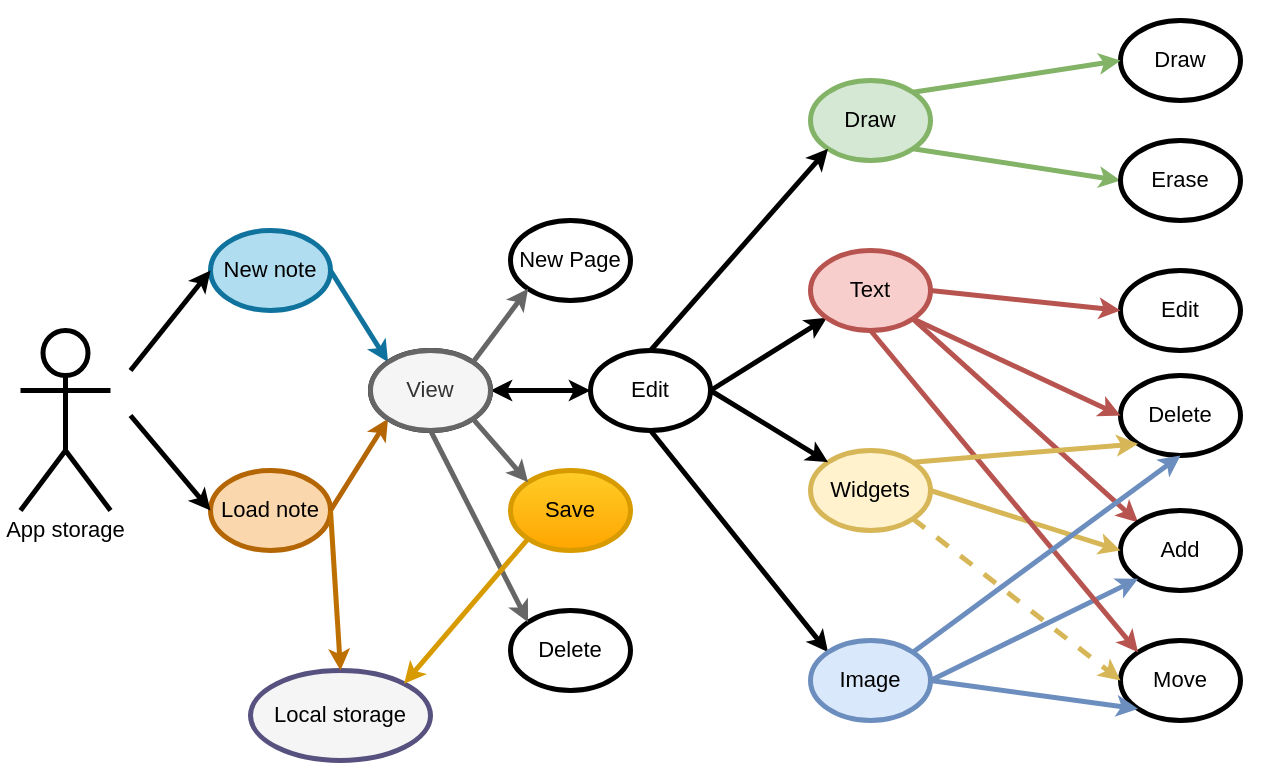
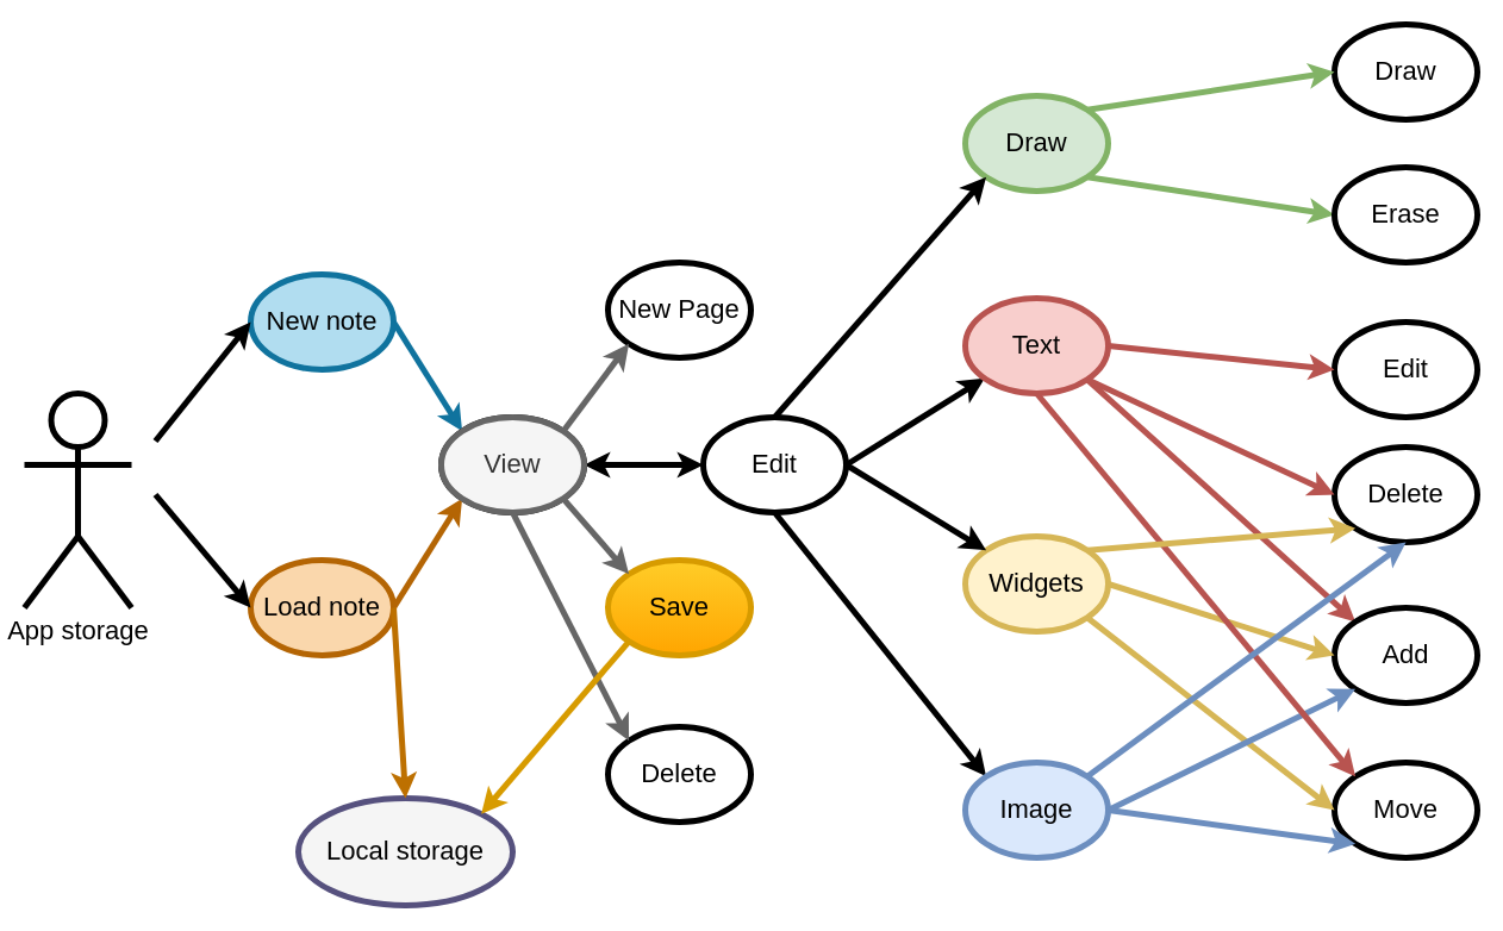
  <mxCell id="0" />
  <mxCell id="1" parent="0" />
  <mxCell id="2" value="&lt;font style=&quot;font-size: 22px;&quot;&gt;App storage&lt;/font&gt;" style="shape=umlActor;verticalLabelPosition=bottom;verticalAlign=top;html=1;outlineConnect=0;fontSize=22;strokeWidth=5;" vertex="1" parent="1"><mxGeometry x="20" y="330" width="90" height="180" as="geometry" /></mxCell>
  <mxCell id="3" value="New note" style="ellipse;whiteSpace=wrap;html=1;fontSize=22;strokeWidth=5;fillColor=#b1ddf0;strokeColor=#10739e;" vertex="1" parent="1"><mxGeometry x="210" y="230" width="120" height="80" as="geometry" /></mxCell>
  <mxCell id="4" value="Load note" style="ellipse;whiteSpace=wrap;html=1;fontSize=22;strokeWidth=5;fillColor=#fad7ac;strokeColor=#b46504;" vertex="1" parent="1"><mxGeometry x="210" y="470" width="120" height="80" as="geometry" /></mxCell>
  <mxCell id="5" value="" style="endArrow=classic;html=1;rounded=0;fontSize=18;entryX=0;entryY=0.5;entryDx=0;entryDy=0;strokeWidth=5;" edge="1" parent="1" target="3"><mxGeometry width="50" height="50" relative="1" as="geometry"><mxPoint x="130" y="370" as="sourcePoint" /><mxPoint x="330" y="410" as="targetPoint" /></mxGeometry></mxCell>
  <mxCell id="6" value="" style="endArrow=classic;html=1;rounded=0;fontSize=18;entryX=0;entryY=0.5;entryDx=0;entryDy=0;strokeWidth=5;" edge="1" parent="1" target="4"><mxGeometry width="50" height="50" relative="1" as="geometry"><mxPoint x="130" y="415" as="sourcePoint" /><mxPoint x="330" y="410" as="targetPoint" /></mxGeometry></mxCell>
  <mxCell id="7" value="" style="endArrow=classic;html=1;rounded=0;fontSize=18;exitX=1;exitY=0.5;exitDx=0;exitDy=0;entryX=0;entryY=0;entryDx=0;entryDy=0;strokeWidth=5;fillColor=#b1ddf0;strokeColor=#10739e;" edge="1" parent="1" source="3" target="32"><mxGeometry width="50" height="50" relative="1" as="geometry"><mxPoint x="310" y="450" as="sourcePoint" /><mxPoint x="360" y="380" as="targetPoint" /></mxGeometry></mxCell>
  <mxCell id="8" value="View note" style="ellipse;whiteSpace=wrap;html=1;fontSize=22;strokeWidth=5;" vertex="1" parent="1"><mxGeometry x="370" y="350" width="120" height="80" as="geometry" /></mxCell>
  <mxCell id="9" value="" style="endArrow=classic;html=1;rounded=0;fontSize=18;exitX=1;exitY=0.5;exitDx=0;exitDy=0;entryX=0;entryY=1;entryDx=0;entryDy=0;strokeWidth=5;fillColor=#fad7ac;strokeColor=#b46504;" edge="1" parent="1" source="4" target="32"><mxGeometry width="50" height="50" relative="1" as="geometry"><mxPoint x="330" y="270" as="sourcePoint" /><mxPoint x="370" y="350" as="targetPoint" /></mxGeometry></mxCell>
  <mxCell id="10" value="Edit" style="ellipse;whiteSpace=wrap;html=1;fontSize=22;strokeWidth=5;" vertex="1" parent="1"><mxGeometry x="590" y="350" width="120" height="80" as="geometry" /></mxCell>
  <mxCell id="11" value="" style="endArrow=classic;html=1;fontSize=22;exitX=1;exitY=0.5;exitDx=0;exitDy=0;entryX=0;entryY=0.5;entryDx=0;entryDy=0;strokeWidth=5;rounded=0;startArrow=classic;" edge="1" parent="1" source="8" target="10"><mxGeometry width="50" height="50" relative="1" as="geometry"><mxPoint x="330" y="270" as="sourcePoint" /><mxPoint x="370" y="350" as="targetPoint" /></mxGeometry></mxCell>
  <mxCell id="12" value="Widgets" style="ellipse;whiteSpace=wrap;html=1;fontSize=22;strokeWidth=5;fillColor=#fff2cc;strokeColor=#d6b656;" vertex="1" parent="1"><mxGeometry x="810" y="450" width="120" height="80" as="geometry" /></mxCell>
  <mxCell id="13" value="" style="endArrow=classic;html=1;rounded=0;fontSize=18;strokeWidth=5;exitX=1;exitY=0.5;exitDx=0;exitDy=0;entryX=0;entryY=0;entryDx=0;entryDy=0;" edge="1" parent="1" source="10" target="12"><mxGeometry width="50" height="50" relative="1" as="geometry"><mxPoint x="420" y="530" as="sourcePoint" /><mxPoint x="470" y="480" as="targetPoint" /></mxGeometry></mxCell>
  <mxCell id="14" value="Draw" style="ellipse;whiteSpace=wrap;html=1;fontSize=22;strokeWidth=5;fillColor=#d5e8d4;strokeColor=#82b366;" vertex="1" parent="1"><mxGeometry x="810" y="80" width="120" height="80" as="geometry" /></mxCell>
  <mxCell id="15" value="" style="endArrow=classic;html=1;rounded=0;fontSize=18;strokeWidth=5;entryX=0;entryY=1;entryDx=0;entryDy=0;" edge="1" parent="1" target="14"><mxGeometry width="50" height="50" relative="1" as="geometry"><mxPoint x="650" y="350" as="sourcePoint" /><mxPoint x="470" y="480" as="targetPoint" /></mxGeometry></mxCell>
  <mxCell id="16" value="" style="endArrow=classic;html=1;rounded=0;fontSize=18;strokeWidth=5;exitX=1;exitY=0.5;exitDx=0;exitDy=0;" edge="1" parent="1" source="10" target="17"><mxGeometry width="50" height="50" relative="1" as="geometry"><mxPoint x="580" y="390" as="sourcePoint" /><mxPoint x="600" y="140" as="targetPoint" /></mxGeometry></mxCell>
  <mxCell id="17" value="Text" style="ellipse;whiteSpace=wrap;html=1;fontSize=22;strokeWidth=5;fillColor=#f8cecc;strokeColor=#b85450;" vertex="1" parent="1"><mxGeometry x="810" y="250" width="120" height="80" as="geometry" /></mxCell>
  <mxCell id="18" value="" style="endArrow=classic;html=1;rounded=0;fontSize=18;strokeWidth=5;exitX=0.5;exitY=1;exitDx=0;exitDy=0;entryX=0;entryY=0;entryDx=0;entryDy=0;" edge="1" parent="1" source="10" target="19"><mxGeometry width="50" height="50" relative="1" as="geometry"><mxPoint x="580" y="400" as="sourcePoint" /><mxPoint x="570" y="620" as="targetPoint" /></mxGeometry></mxCell>
  <mxCell id="19" value="Image" style="ellipse;whiteSpace=wrap;html=1;fontSize=22;strokeWidth=5;fillColor=#dae8fc;strokeColor=#6c8ebf;" vertex="1" parent="1"><mxGeometry x="810" y="640" width="120" height="80" as="geometry" /></mxCell>
  <mxCell id="20" value="" style="endArrow=classic;html=1;rounded=0;fontSize=18;strokeWidth=5;exitX=1;exitY=1;exitDx=0;exitDy=0;entryX=0;entryY=0;entryDx=0;entryDy=0;fillColor=#f8cecc;strokeColor=#b85450;" edge="1" parent="1" source="17" target="25"><mxGeometry width="50" height="50" relative="1" as="geometry"><mxPoint x="922.426" y="111.716" as="sourcePoint" /><mxPoint x="1080" y="390" as="targetPoint" /></mxGeometry></mxCell>
  <mxCell id="21" value="Draw" style="ellipse;whiteSpace=wrap;html=1;fontSize=22;strokeWidth=5;" vertex="1" parent="1"><mxGeometry x="1120" y="20" width="120" height="80" as="geometry" /></mxCell>
  <mxCell id="22" value="" style="endArrow=classic;html=1;rounded=0;fontSize=18;strokeWidth=5;exitX=1;exitY=0;exitDx=0;exitDy=0;entryX=0;entryY=0.5;entryDx=0;entryDy=0;fillColor=#d5e8d4;strokeColor=#82b366;" edge="1" parent="1" target="21" source="14"><mxGeometry width="50" height="50" relative="1" as="geometry"><mxPoint x="912.426" y="291.716" as="sourcePoint" /><mxPoint x="846.607" y="363.233" as="targetPoint" /></mxGeometry></mxCell>
  <mxCell id="23" value="" style="endArrow=classic;html=1;rounded=0;fontSize=18;strokeWidth=5;exitX=1;exitY=1;exitDx=0;exitDy=0;entryX=0;entryY=0.5;entryDx=0;entryDy=0;fillColor=#d5e8d4;strokeColor=#82b366;" edge="1" parent="1" target="24" source="14"><mxGeometry width="50" height="50" relative="1" as="geometry"><mxPoint x="912.426" y="348.284" as="sourcePoint" /><mxPoint x="1010" y="370" as="targetPoint" /></mxGeometry></mxCell>
  <mxCell id="24" value="Erase" style="ellipse;whiteSpace=wrap;html=1;fontSize=22;strokeWidth=5;" vertex="1" parent="1"><mxGeometry x="1120" y="140" width="120" height="80" as="geometry" /></mxCell>
  <mxCell id="25" value="Add" style="ellipse;whiteSpace=wrap;html=1;fontSize=22;strokeWidth=5;" vertex="1" parent="1"><mxGeometry x="1120" y="510" width="120" height="80" as="geometry" /></mxCell>
  <mxCell id="26" value="" style="endArrow=classic;html=1;rounded=0;fontSize=18;strokeWidth=5;exitX=1;exitY=0.5;exitDx=0;exitDy=0;entryX=0;entryY=0.5;entryDx=0;entryDy=0;fillColor=#fff2cc;strokeColor=#d6b656;" edge="1" parent="1" target="25" source="12"><mxGeometry width="50" height="50" relative="1" as="geometry"><mxPoint x="912.426" y="481.716" as="sourcePoint" /><mxPoint x="846.607" y="553.233" as="targetPoint" /></mxGeometry></mxCell>
  <mxCell id="27" value="Edit" style="ellipse;whiteSpace=wrap;html=1;fontSize=22;strokeWidth=5;" vertex="1" parent="1"><mxGeometry x="1120" y="270" width="120" height="80" as="geometry" /></mxCell>
  <mxCell id="28" value="Move" style="ellipse;whiteSpace=wrap;html=1;fontSize=22;strokeWidth=5;" vertex="1" parent="1"><mxGeometry x="1120" y="640" width="120" height="80" as="geometry" /></mxCell>
- <mxCell id="29" value="" style="endArrow=classic;html=1;rounded=0;fontSize=18;strokeWidth=5;exitX=1;exitY=1;exitDx=0;exitDy=0;entryX=0;entryY=0.5;entryDx=0;entryDy=0;fillColor=#fff2cc;strokeColor=#d6b656;dashed=1;" edge="1" parent="1" target="28" source="12"><mxGeometry width="50" height="50" relative="1" as="geometry"><mxPoint x="919.996" y="671.716" as="sourcePoint" /><mxPoint x="854.177" y="743.233" as="targetPoint" /></mxGeometry></mxCell>
+ <mxCell id="29" value="" style="endArrow=classic;html=1;rounded=0;fontSize=18;strokeWidth=5;exitX=1;exitY=1;exitDx=0;exitDy=0;entryX=0;entryY=0.5;entryDx=0;entryDy=0;fillColor=#fff2cc;strokeColor=#d6b656;" edge="1" parent="1" target="28" source="12"><mxGeometry width="50" height="50" relative="1" as="geometry"><mxPoint x="919.996" y="671.716" as="sourcePoint" /><mxPoint x="854.177" y="743.233" as="targetPoint" /></mxGeometry></mxCell>
  <mxCell id="30" value="" style="endArrow=classic;html=1;rounded=0;fontSize=18;strokeWidth=5;exitX=1;exitY=0.5;exitDx=0;exitDy=0;entryX=0;entryY=1;entryDx=0;entryDy=0;fillColor=#dae8fc;strokeColor=#6c8ebf;" edge="1" parent="1" target="25" source="19"><mxGeometry width="50" height="50" relative="1" as="geometry"><mxPoint x="919.996" y="728.284" as="sourcePoint" /><mxPoint x="1017.57" y="750" as="targetPoint" /></mxGeometry></mxCell>
  <mxCell id="31" value="Delete" style="ellipse;whiteSpace=wrap;html=1;fontSize=22;strokeWidth=5;" vertex="1" parent="1"><mxGeometry x="1120" y="375" width="120" height="80" as="geometry" /></mxCell>
  <mxCell id="32" value="View" style="ellipse;whiteSpace=wrap;html=1;fontSize=22;strokeWidth=5;fillColor=#f5f5f5;fontColor=#333333;strokeColor=#666666;" vertex="1" parent="1"><mxGeometry x="370" y="350" width="120" height="80" as="geometry" /></mxCell>
  <mxCell id="33" value="" style="endArrow=classic;html=1;rounded=0;fontSize=18;strokeWidth=5;exitX=1;exitY=0.5;exitDx=0;exitDy=0;entryX=0;entryY=0.5;entryDx=0;entryDy=0;fillColor=#f8cecc;strokeColor=#b85450;" edge="1" parent="1" source="17" target="27"><mxGeometry width="50" height="50" relative="1" as="geometry"><mxPoint x="912.43" y="341.64" as="sourcePoint" /><mxPoint x="1120.004" y="438.356" as="targetPoint" /></mxGeometry></mxCell>
  <mxCell id="34" value="" style="endArrow=classic;html=1;rounded=0;fontSize=18;strokeWidth=5;exitX=0.5;exitY=1;exitDx=0;exitDy=0;entryX=0;entryY=0;entryDx=0;entryDy=0;fillColor=#f8cecc;strokeColor=#b85450;" edge="1" parent="1" source="17" target="28"><mxGeometry width="50" height="50" relative="1" as="geometry"><mxPoint x="922.426" y="328.284" as="sourcePoint" /><mxPoint x="1147.574" y="471.716" as="targetPoint" /></mxGeometry></mxCell>
  <mxCell id="35" value="" style="endArrow=classic;html=1;rounded=0;fontSize=18;strokeWidth=5;exitX=1;exitY=0.5;exitDx=0;exitDy=0;entryX=0;entryY=1;entryDx=0;entryDy=0;fillColor=#dae8fc;strokeColor=#6c8ebf;" edge="1" parent="1" source="19" target="28"><mxGeometry width="50" height="50" relative="1" as="geometry"><mxPoint x="922.426" y="641.716" as="sourcePoint" /><mxPoint x="1147.574" y="528.284" as="targetPoint" /></mxGeometry></mxCell>
  <mxCell id="36" value="" style="endArrow=classic;html=1;rounded=0;fontSize=18;strokeWidth=5;exitX=1;exitY=1;exitDx=0;exitDy=0;entryX=0;entryY=0.5;entryDx=0;entryDy=0;fillColor=#f8cecc;strokeColor=#b85450;" edge="1" parent="1" source="17" target="31"><mxGeometry width="50" height="50" relative="1" as="geometry"><mxPoint x="922.426" y="328.284" as="sourcePoint" /><mxPoint x="1147.574" y="511.716" as="targetPoint" /></mxGeometry></mxCell>
  <mxCell id="37" value="" style="endArrow=classic;html=1;rounded=0;fontSize=18;strokeWidth=5;exitX=1;exitY=0;exitDx=0;exitDy=0;entryX=0.5;entryY=1;entryDx=0;entryDy=0;fillColor=#dae8fc;strokeColor=#6c8ebf;" edge="1" parent="1" source="19" target="31"><mxGeometry width="50" height="50" relative="1" as="geometry"><mxPoint x="922.426" y="328.284" as="sourcePoint" /><mxPoint x="1130" y="440" as="targetPoint" /></mxGeometry></mxCell>
  <mxCell id="38" value="" style="endArrow=classic;html=1;rounded=0;fontSize=18;strokeWidth=5;exitX=1;exitY=0;exitDx=0;exitDy=0;entryX=0;entryY=1;entryDx=0;entryDy=0;fillColor=#fff2cc;strokeColor=#d6b656;" edge="1" parent="1" source="12" target="31"><mxGeometry width="50" height="50" relative="1" as="geometry"><mxPoint x="899.996" y="458.284" as="sourcePoint" /><mxPoint x="1107.57" y="570" as="targetPoint" /></mxGeometry></mxCell>
  <mxCell id="39" value="&lt;div style=&quot;font-size: 22px;&quot;&gt;Save&lt;/div&gt;" style="ellipse;whiteSpace=wrap;html=1;fontSize=22;strokeWidth=5;fillColor=#ffcd28;strokeColor=#d79b00;gradientColor=#ffa500;" vertex="1" parent="1"><mxGeometry x="510" y="470" width="120" height="80" as="geometry" /></mxCell>
  <mxCell id="40" value="" style="endArrow=classic;html=1;rounded=0;fontSize=18;exitX=1;exitY=1;exitDx=0;exitDy=0;entryX=0;entryY=0;entryDx=0;entryDy=0;strokeWidth=5;fillColor=#f5f5f5;strokeColor=#666666;" edge="1" parent="1" source="32" target="39"><mxGeometry width="50" height="50" relative="1" as="geometry"><mxPoint x="480" y="330" as="sourcePoint" /><mxPoint x="580" y="330" as="targetPoint" /></mxGeometry></mxCell>
  <mxCell id="41" value="New Page" style="ellipse;whiteSpace=wrap;html=1;fontSize=22;strokeWidth=5;" vertex="1" parent="1"><mxGeometry x="510" y="220" width="120" height="80" as="geometry" /></mxCell>
  <mxCell id="42" value="" style="endArrow=classic;html=1;rounded=0;fontSize=18;entryX=0;entryY=1;entryDx=0;entryDy=0;strokeWidth=5;fillColor=#f5f5f5;strokeColor=#666666;exitX=1;exitY=0;exitDx=0;exitDy=0;" edge="1" parent="1" source="32" target="41"><mxGeometry width="50" height="50" relative="1" as="geometry"><mxPoint x="470" y="370" as="sourcePoint" /><mxPoint x="547.57" y="310" as="targetPoint" /></mxGeometry></mxCell>
  <mxCell id="43" value="Delete" style="ellipse;whiteSpace=wrap;html=1;fontSize=22;strokeWidth=5;" vertex="1" parent="1"><mxGeometry x="510" y="610" width="120" height="80" as="geometry" /></mxCell>
  <mxCell id="44" value="" style="endArrow=classic;html=1;rounded=0;fontSize=18;exitX=0.5;exitY=1;exitDx=0;exitDy=0;entryX=0;entryY=0;entryDx=0;entryDy=0;strokeWidth=5;fillColor=#f5f5f5;strokeColor=#666666;" edge="1" parent="1" source="32" target="43"><mxGeometry width="50" height="50" relative="1" as="geometry"><mxPoint x="422.426" y="430.004" as="sourcePoint" /><mxPoint x="490" y="461.72" as="targetPoint" /></mxGeometry></mxCell>
  <mxCell id="45" value="Local storage" style="ellipse;whiteSpace=wrap;html=1;fontSize=22;strokeWidth=5;fillColor=#f5f5f5;strokeColor=#56517e;" vertex="1" parent="1"><mxGeometry x="250" y="670" width="180" height="90" as="geometry" /></mxCell>
  <mxCell id="46" value="" style="endArrow=classic;html=1;rounded=0;fontSize=18;entryX=1;entryY=0;entryDx=0;entryDy=0;strokeWidth=5;exitX=0;exitY=1;exitDx=0;exitDy=0;fillColor=#ffcd28;gradientColor=#ffa500;strokeColor=#d79b00;" edge="1" parent="1" source="39" target="45"><mxGeometry width="50" height="50" relative="1" as="geometry"><mxPoint x="550" y="570" as="sourcePoint" /><mxPoint x="430" y="670" as="targetPoint" /><Array as="points" /></mxGeometry></mxCell>
  <mxCell id="47" value="" style="endArrow=classic;html=1;rounded=0;fontSize=18;entryX=0.5;entryY=0;entryDx=0;entryDy=0;strokeWidth=5;exitX=1;exitY=0.5;exitDx=0;exitDy=0;fillColor=#f0a30a;strokeColor=#BD7000;" edge="1" parent="1" source="4" target="45"><mxGeometry width="50" height="50" relative="1" as="geometry"><mxPoint x="360" y="585" as="sourcePoint" /><mxPoint x="440" y="680" as="targetPoint" /></mxGeometry></mxCell>
